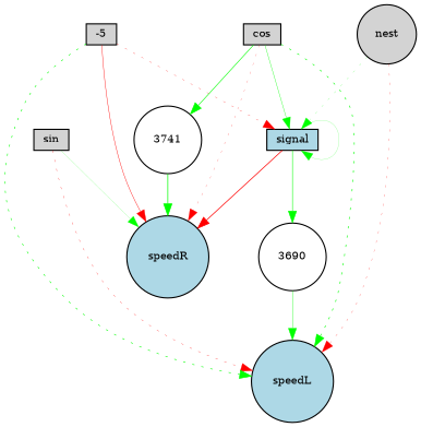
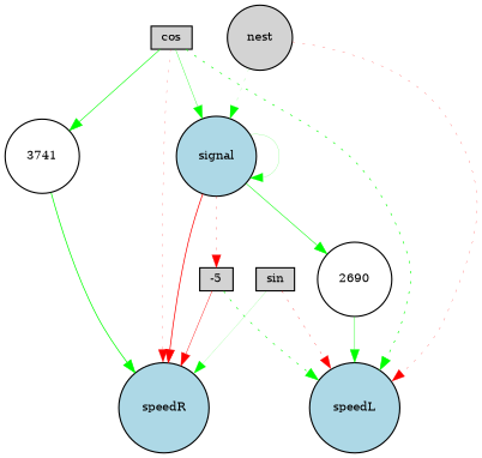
  digraph {
    node [fillcolor=lightgray fontsize=9 shape=circle style=filled]
    edge [color=green style=solid]
    cos [height=0.2 shape=box width=0.2]
-   signal [fillcolor=lightblue height=0.2 shape=box width=0.2]
+   signal [fillcolor=lightblue height=0.2 width=0.2]
    speedL [fillcolor=lightblue height=0.2 width=0.2]
    speedR [fillcolor=lightblue height=0.2 width=0.2]
    3741 [fillcolor=white height=0.2 width=0.2]
-   3690 [fillcolor=white height=0.2 width=0.2]
+   3690 [fillcolor=white height=0.2 width=0.2 label=2690]
    sin [height=0.2 shape=box width=0.2]
    nest [height=0.2 width=0.2]
    -5 [height=0.2 shape=box width=0.2]
    cos -> signal [penwidth=0.3078712975341267]
    cos -> speedL [penwidth=0.5467893272718981 style=dotted]
    cos -> speedR [color=red penwidth=0.1648385858752538 style=dotted]
    cos -> 3741 [penwidth=0.5276778445735928]
    signal -> signal [penwidth=0.13150466490667861]
    signal -> speedR [color=red penwidth=0.6402906607672006]
    signal -> 3690 [penwidth=0.4748728240510802]
    3741 -> speedR [penwidth=0.6439940930713774]
    3690 -> speedL [penwidth=0.34017785512991083]
    sin -> speedL [color=red penwidth=0.24906590547201965 style=dotted]
    sin -> speedR [penwidth=0.11133165573141542]
    nest -> signal [penwidth=0.14210226525370956 style=dotted]
    nest -> speedL [color=red penwidth=0.1912885387013421 style=dotted]
-   -5 -> signal [color=red penwidth=0.21916275152028752 style=dotted]
+   signal -> -5 [color=red penwidth=0.21916275152028752 style=dotted]
    -5 -> speedL [penwidth=0.5103062874693431 style=dotted]
    -5 -> speedR [color=red penwidth=0.3607612350751539]
  }
